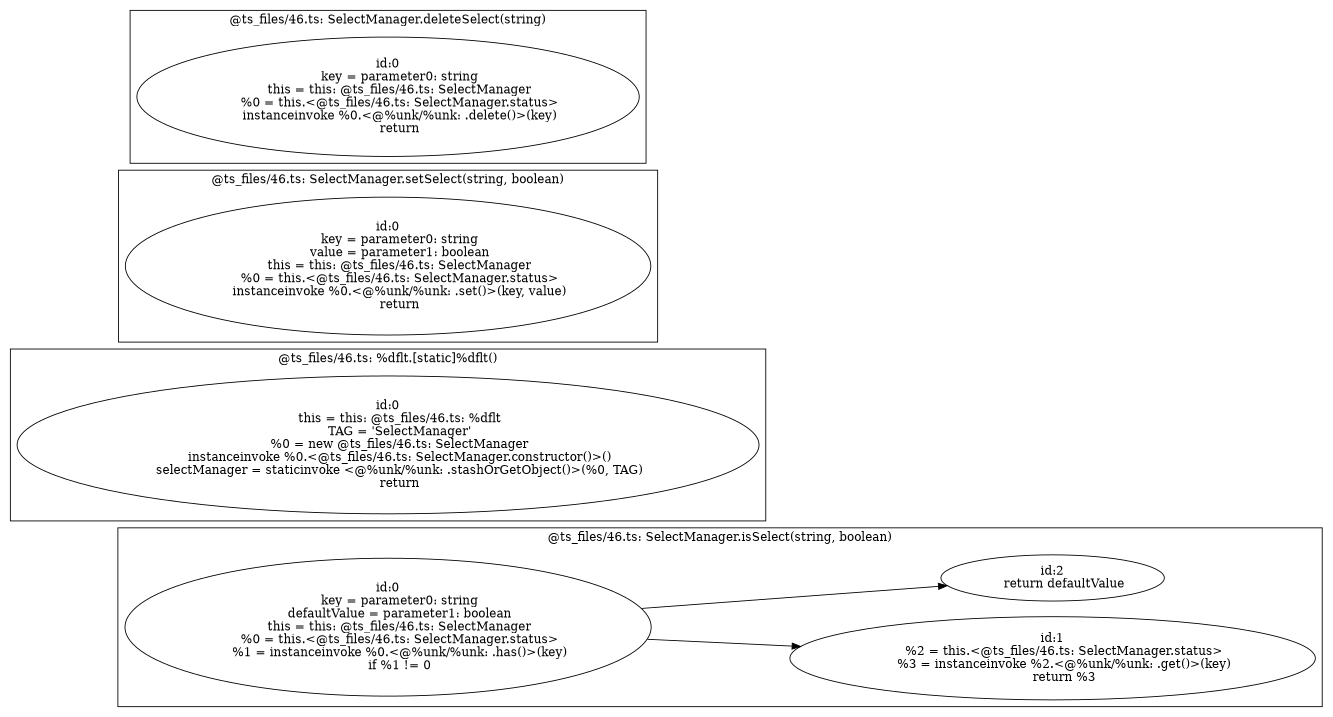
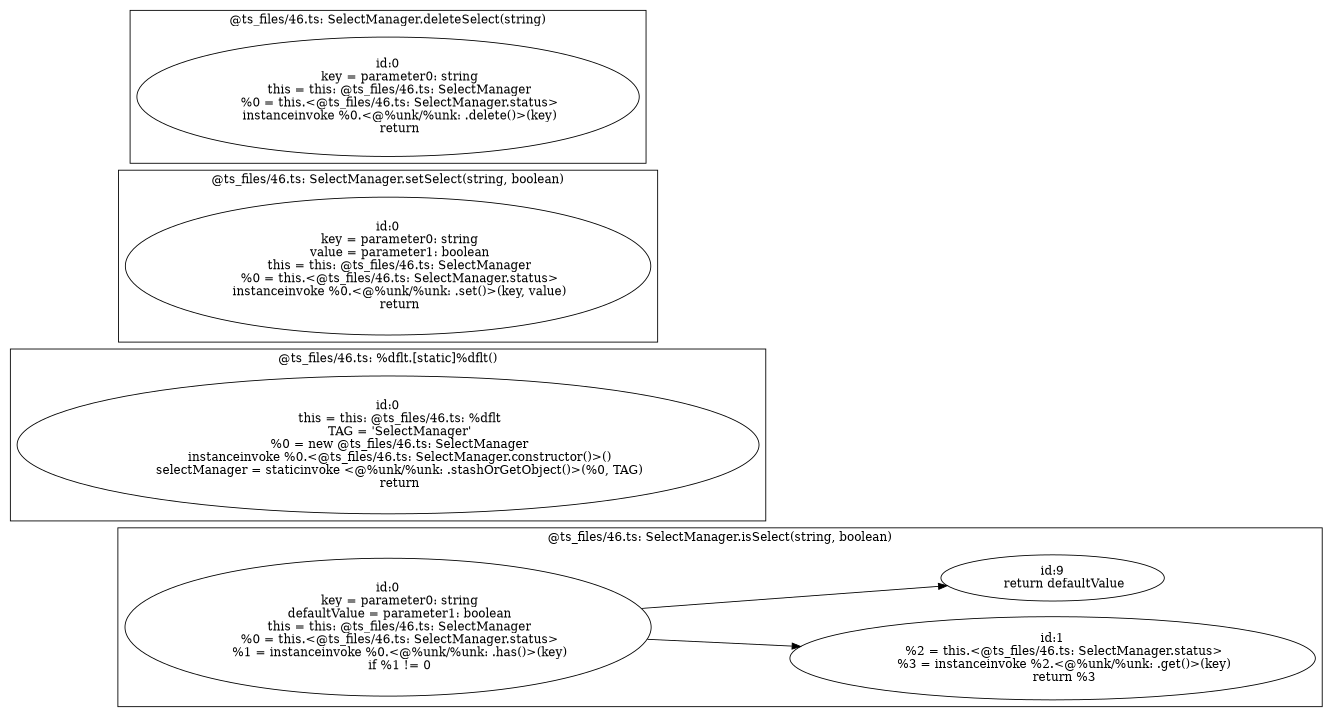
  digraph {
    rankdir=LR
    n1 [label="id:0\n      key = parameter0: string\n      defaultValue = parameter1: boolean\n      this = this: @ts_files/46.ts: SelectManager\n      %0 = this.<@ts_files/46.ts: SelectManager.status>\n      %1 = instanceinvoke %0.<@%unk/%unk: .has()>(key)\n      if %1 != 0"]
    n2 [label="id:1\n      %2 = this.<@ts_files/46.ts: SelectManager.status>\n      %3 = instanceinvoke %2.<@%unk/%unk: .get()>(key)\n      return %3"]
-   n3 [label="id:2\n      return defaultValue"]
+   n3 [label="id:9\n      return defaultValue"]
    n4 [label="id:0\n      this = this: @ts_files/46.ts: %dflt\n      TAG = 'SelectManager'\n      %0 = new @ts_files/46.ts: SelectManager\n      instanceinvoke %0.<@ts_files/46.ts: SelectManager.constructor()>()\n      selectManager = staticinvoke <@%unk/%unk: .stashOrGetObject()>(%0, TAG)\n      return"]
    n5 [label="id:0\n      key = parameter0: string\n      value = parameter1: boolean\n      this = this: @ts_files/46.ts: SelectManager\n      %0 = this.<@ts_files/46.ts: SelectManager.status>\n      instanceinvoke %0.<@%unk/%unk: .set()>(key, value)\n      return"]
    n6 [label="id:0\n      key = parameter0: string\n      this = this: @ts_files/46.ts: SelectManager\n      %0 = this.<@ts_files/46.ts: SelectManager.status>\n      instanceinvoke %0.<@%unk/%unk: .delete()>(key)\n      return"]
    subgraph cluster_1 {
      label="@ts_files/46.ts: SelectManager.isSelect(string, boolean)"
      n1
      n2
      n3
    }
    subgraph cluster_2 {
      label="@ts_files/46.ts: %dflt.[static]%dflt()"
      n4
    }
    subgraph cluster_3 {
      label="@ts_files/46.ts: SelectManager.setSelect(string, boolean)"
      n5
    }
    subgraph cluster_4 {
      label="@ts_files/46.ts: SelectManager.deleteSelect(string)"
      n6
    }
    n1 -> n2
    n1 -> n3
  }
